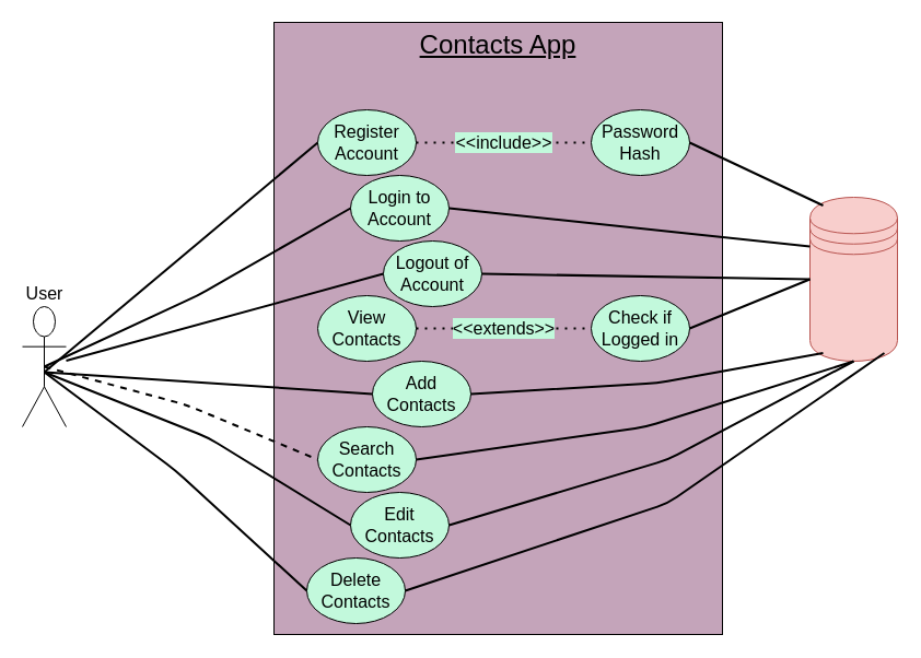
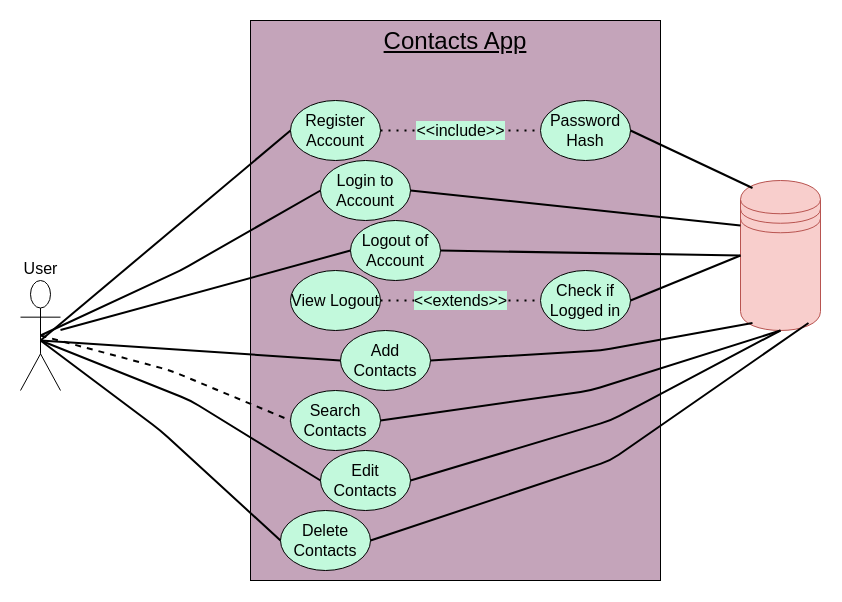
  <mxCell id="0" />
  <mxCell id="1" parent="0" />
  <mxCell id="2" value="Contacts App" style="rounded=0;whiteSpace=wrap;html=1;labelBackgroundColor=none;fontFamily=Helvetica;fontSize=24;fillColor=#C4A4BA;verticalAlign=top;fontStyle=4" vertex="1" parent="1"><mxGeometry x="250" y="20" width="410" height="560" as="geometry" /></mxCell>
  <mxCell id="3" value="User" style="shape=umlActor;verticalLabelPosition=top;verticalAlign=bottom;html=1;outlineConnect=0;rotation=0;fontFamily=Helvetica;labelPosition=center;align=center;labelBackgroundColor=none;labelBorderColor=none;fontSize=16;fontStyle=0" vertex="1" parent="1"><mxGeometry x="20" y="280" width="40" height="110" as="geometry" /></mxCell>
  <mxCell id="4" value="Register Account" style="ellipse;whiteSpace=wrap;html=1;labelBackgroundColor=none;fontFamily=Helvetica;fontSize=16;fillColor=#C2F9DC;" vertex="1" parent="1"><mxGeometry x="290" y="100" width="90" height="60" as="geometry" /></mxCell>
  <mxCell id="5" value="Login to Account" style="ellipse;whiteSpace=wrap;html=1;labelBackgroundColor=none;fontFamily=Helvetica;fontSize=16;fillColor=#C2F9DC;" vertex="1" parent="1"><mxGeometry x="320" y="160" width="90" height="60" as="geometry" /></mxCell>
  <mxCell id="6" value="" style="shape=datastore;whiteSpace=wrap;html=1;labelBackgroundColor=none;fontFamily=Helvetica;fontSize=16;fillColor=#f8cecc;strokeColor=#b85450;" vertex="1" parent="1"><mxGeometry x="740" y="180" width="80" height="150" as="geometry" /></mxCell>
- <mxCell id="7" value="View Contacts" style="ellipse;whiteSpace=wrap;html=1;labelBackgroundColor=none;fontFamily=Helvetica;fontSize=16;fillColor=#C2F9DC;" vertex="1" parent="1"><mxGeometry x="290" y="270" width="90" height="60" as="geometry" /></mxCell>
+ <mxCell id="7" value="View Logout" style="ellipse;whiteSpace=wrap;html=1;labelBackgroundColor=none;fontFamily=Helvetica;fontSize=16;fillColor=#C2F9DC;" vertex="1" parent="1"><mxGeometry x="290" y="270" width="90" height="60" as="geometry" /></mxCell>
  <mxCell id="8" value="Add Contacts" style="ellipse;whiteSpace=wrap;html=1;labelBackgroundColor=none;fontFamily=Helvetica;fontSize=16;fillColor=#C2F9DC;" vertex="1" parent="1"><mxGeometry x="340" y="330" width="90" height="60" as="geometry" /></mxCell>
  <mxCell id="9" value="Search Contacts" style="ellipse;whiteSpace=wrap;html=1;labelBackgroundColor=none;fontFamily=Helvetica;fontSize=16;fillColor=#C2F9DC;" vertex="1" parent="1"><mxGeometry x="290" y="390" width="90" height="60" as="geometry" /></mxCell>
  <mxCell id="10" value="Edit Contacts" style="ellipse;whiteSpace=wrap;html=1;labelBackgroundColor=none;fontFamily=Helvetica;fontSize=16;fillColor=#C2F9DC;" vertex="1" parent="1"><mxGeometry x="320" y="450" width="90" height="60" as="geometry" /></mxCell>
  <mxCell id="11" value="Delete Contacts" style="ellipse;whiteSpace=wrap;html=1;labelBackgroundColor=none;fontFamily=Helvetica;fontSize=16;fillColor=#C2F9DC;" vertex="1" parent="1"><mxGeometry x="280" y="510" width="90" height="60" as="geometry" /></mxCell>
  <mxCell id="12" value="" style="endArrow=none;html=1;strokeWidth=2;fontFamily=Helvetica;fontSize=16;entryX=0;entryY=0.5;entryDx=0;entryDy=0;" edge="1" parent="1" target="4"><mxGeometry width="50" height="50" relative="1" as="geometry"><mxPoint x="40" y="340" as="sourcePoint" /><mxPoint x="90" y="290" as="targetPoint" /></mxGeometry></mxCell>
  <mxCell id="13" value="" style="endArrow=none;html=1;strokeWidth=2;fontFamily=Helvetica;fontSize=16;entryX=0;entryY=0.5;entryDx=0;entryDy=0;exitX=0.5;exitY=0.5;exitDx=0;exitDy=0;exitPerimeter=0;" edge="1" parent="1" source="3" target="5"><mxGeometry width="50" height="50" relative="1" as="geometry"><mxPoint x="35" y="320" as="sourcePoint" /><mxPoint x="335" y="80" as="targetPoint" /><Array as="points"><mxPoint x="180" y="270" /></Array></mxGeometry></mxCell>
  <mxCell id="14" value="" style="endArrow=none;html=1;strokeWidth=2;fontFamily=Helvetica;fontSize=16;entryX=0;entryY=0.5;entryDx=0;entryDy=0;" edge="1" parent="1" target="8"><mxGeometry width="50" height="50" relative="1" as="geometry"><mxPoint x="40" y="340" as="sourcePoint" /><mxPoint x="370" y="130" as="targetPoint" /></mxGeometry></mxCell>
  <mxCell id="15" value="" style="endArrow=none;html=1;strokeWidth=2;fontFamily=Helvetica;fontSize=16;entryX=0;entryY=0.5;entryDx=0;entryDy=0;exitX=0.5;exitY=0.5;exitDx=0;exitDy=0;exitPerimeter=0;dashed=1;" edge="1" parent="1" source="3" target="9"><mxGeometry width="50" height="50" relative="1" as="geometry"><mxPoint x="80" y="380" as="sourcePoint" /><mxPoint x="380" y="140" as="targetPoint" /><Array as="points"><mxPoint x="170" y="370" /></Array></mxGeometry></mxCell>
  <mxCell id="16" value="" style="endArrow=none;html=1;strokeWidth=2;fontFamily=Helvetica;fontSize=16;entryX=0;entryY=0.5;entryDx=0;entryDy=0;" edge="1" parent="1" target="10"><mxGeometry width="50" height="50" relative="1" as="geometry"><mxPoint x="40" y="340" as="sourcePoint" /><mxPoint x="390" y="150" as="targetPoint" /><Array as="points"><mxPoint x="190" y="400" /></Array></mxGeometry></mxCell>
  <mxCell id="17" value="" style="endArrow=none;html=1;strokeWidth=2;fontFamily=Helvetica;fontSize=16;entryX=0;entryY=0.5;entryDx=0;entryDy=0;" edge="1" parent="1" target="11"><mxGeometry width="50" height="50" relative="1" as="geometry"><mxPoint x="40" y="340" as="sourcePoint" /><mxPoint x="400" y="160" as="targetPoint" /><Array as="points"><mxPoint x="160" y="430" /></Array></mxGeometry></mxCell>
  <mxCell id="18" value="Password Hash" style="ellipse;whiteSpace=wrap;html=1;labelBackgroundColor=none;fontFamily=Helvetica;fontSize=16;fillColor=#C2F9DC;" vertex="1" parent="1"><mxGeometry x="540" y="100" width="90" height="60" as="geometry" /></mxCell>
  <mxCell id="19" value="&amp;lt;&amp;lt;include&amp;gt;&amp;gt;" style="endArrow=none;dashed=1;html=1;dashPattern=1 3;strokeWidth=2;fontFamily=Helvetica;fontSize=16;entryX=0;entryY=0.5;entryDx=0;entryDy=0;labelBackgroundColor=#C2F9DC;exitX=1;exitY=0.5;exitDx=0;exitDy=0;" edge="1" parent="1" source="4" target="18"><mxGeometry width="50" height="50" relative="1" as="geometry"><mxPoint x="430" y="100" as="sourcePoint" /><mxPoint x="480" y="50" as="targetPoint" /></mxGeometry></mxCell>
  <mxCell id="20" value="Logout of Account" style="ellipse;whiteSpace=wrap;html=1;labelBackgroundColor=none;fontFamily=Helvetica;fontSize=16;fillColor=#C2F9DC;" vertex="1" parent="1"><mxGeometry x="350" y="220" width="90" height="60" as="geometry" /></mxCell>
  <mxCell id="21" value="" style="endArrow=none;html=1;strokeWidth=2;fontFamily=Helvetica;fontSize=16;entryX=0;entryY=0.5;entryDx=0;entryDy=0;" edge="1" parent="1" source="3" target="20"><mxGeometry width="50" height="50" relative="1" as="geometry"><mxPoint x="50" y="350" as="sourcePoint" /><mxPoint x="300" y="140" as="targetPoint" /></mxGeometry></mxCell>
  <mxCell id="22" value="Check if Logged in" style="ellipse;whiteSpace=wrap;html=1;labelBackgroundColor=none;fontFamily=Helvetica;fontSize=16;fillColor=#C2F9DC;" vertex="1" parent="1"><mxGeometry x="540" y="270" width="90" height="60" as="geometry" /></mxCell>
  <mxCell id="23" value="&amp;lt;&amp;lt;extends&amp;gt;&amp;gt;" style="endArrow=none;dashed=1;html=1;dashPattern=1 3;strokeWidth=2;fontFamily=Helvetica;fontSize=16;labelBackgroundColor=#C2F9DC;exitX=1;exitY=0.5;exitDx=0;exitDy=0;entryX=0;entryY=0.5;entryDx=0;entryDy=0;" edge="1" parent="1" target="22"><mxGeometry width="50" height="50" relative="1" as="geometry"><mxPoint x="380" y="300" as="sourcePoint" /><mxPoint x="480" y="300" as="targetPoint" /></mxGeometry></mxCell>
  <mxCell id="24" value="" style="endArrow=none;html=1;labelBackgroundColor=#C2F9DC;strokeWidth=2;fontFamily=Helvetica;fontSize=16;entryX=0;entryY=0.5;entryDx=0;entryDy=0;" edge="1" parent="1" target="6"><mxGeometry width="50" height="50" relative="1" as="geometry"><mxPoint x="440" y="250" as="sourcePoint" /><mxPoint x="490" y="200" as="targetPoint" /></mxGeometry></mxCell>
  <mxCell id="25" value="" style="endArrow=none;html=1;labelBackgroundColor=#C2F9DC;strokeWidth=2;fontFamily=Helvetica;fontSize=16;entryX=0.15;entryY=0.05;entryDx=0;entryDy=0;entryPerimeter=0;" edge="1" parent="1" target="6"><mxGeometry width="50" height="50" relative="1" as="geometry"><mxPoint x="630" y="130" as="sourcePoint" /><mxPoint x="680" y="80" as="targetPoint" /></mxGeometry></mxCell>
  <mxCell id="26" value="" style="endArrow=none;html=1;labelBackgroundColor=#C2F9DC;strokeWidth=2;fontFamily=Helvetica;fontSize=16;entryX=0;entryY=0.3;entryDx=0;entryDy=0;" edge="1" parent="1" target="6"><mxGeometry width="50" height="50" relative="1" as="geometry"><mxPoint x="410" y="190" as="sourcePoint" /><mxPoint x="460" y="140" as="targetPoint" /></mxGeometry></mxCell>
  <mxCell id="27" value="" style="endArrow=none;html=1;labelBackgroundColor=#C2F9DC;strokeWidth=2;fontFamily=Helvetica;fontSize=16;entryX=0;entryY=0.5;entryDx=0;entryDy=0;" edge="1" parent="1" target="6"><mxGeometry width="50" height="50" relative="1" as="geometry"><mxPoint x="630" y="300" as="sourcePoint" /><mxPoint x="680" y="250" as="targetPoint" /></mxGeometry></mxCell>
  <mxCell id="28" value="" style="endArrow=none;html=1;labelBackgroundColor=#C2F9DC;strokeWidth=2;fontFamily=Helvetica;fontSize=16;entryX=0.15;entryY=0.95;entryDx=0;entryDy=0;entryPerimeter=0;" edge="1" parent="1" target="6"><mxGeometry width="50" height="50" relative="1" as="geometry"><mxPoint x="430" y="360" as="sourcePoint" /><mxPoint x="480" y="310" as="targetPoint" /><Array as="points"><mxPoint x="600" y="350" /></Array></mxGeometry></mxCell>
  <mxCell id="29" value="" style="endArrow=none;html=1;labelBackgroundColor=#C2F9DC;strokeWidth=2;fontFamily=Helvetica;fontSize=16;entryX=0.5;entryY=1;entryDx=0;entryDy=0;" edge="1" parent="1" target="6"><mxGeometry width="50" height="50" relative="1" as="geometry"><mxPoint x="380" y="420" as="sourcePoint" /><mxPoint x="430" y="370" as="targetPoint" /><Array as="points"><mxPoint x="590" y="390" /></Array></mxGeometry></mxCell>
  <mxCell id="30" value="" style="endArrow=none;html=1;labelBackgroundColor=#C2F9DC;strokeWidth=2;fontFamily=Helvetica;fontSize=16;" edge="1" parent="1"><mxGeometry width="50" height="50" relative="1" as="geometry"><mxPoint x="410" y="480" as="sourcePoint" /><mxPoint x="780" y="330" as="targetPoint" /><Array as="points"><mxPoint x="610" y="420" /></Array></mxGeometry></mxCell>
  <mxCell id="31" value="" style="endArrow=none;html=1;labelBackgroundColor=#C2F9DC;strokeWidth=2;fontFamily=Helvetica;fontSize=16;entryX=0.85;entryY=0.95;entryDx=0;entryDy=0;entryPerimeter=0;" edge="1" parent="1" target="6"><mxGeometry width="50" height="50" relative="1" as="geometry"><mxPoint x="370" y="540" as="sourcePoint" /><mxPoint x="420" y="490" as="targetPoint" /><Array as="points"><mxPoint x="610" y="460" /></Array></mxGeometry></mxCell>
